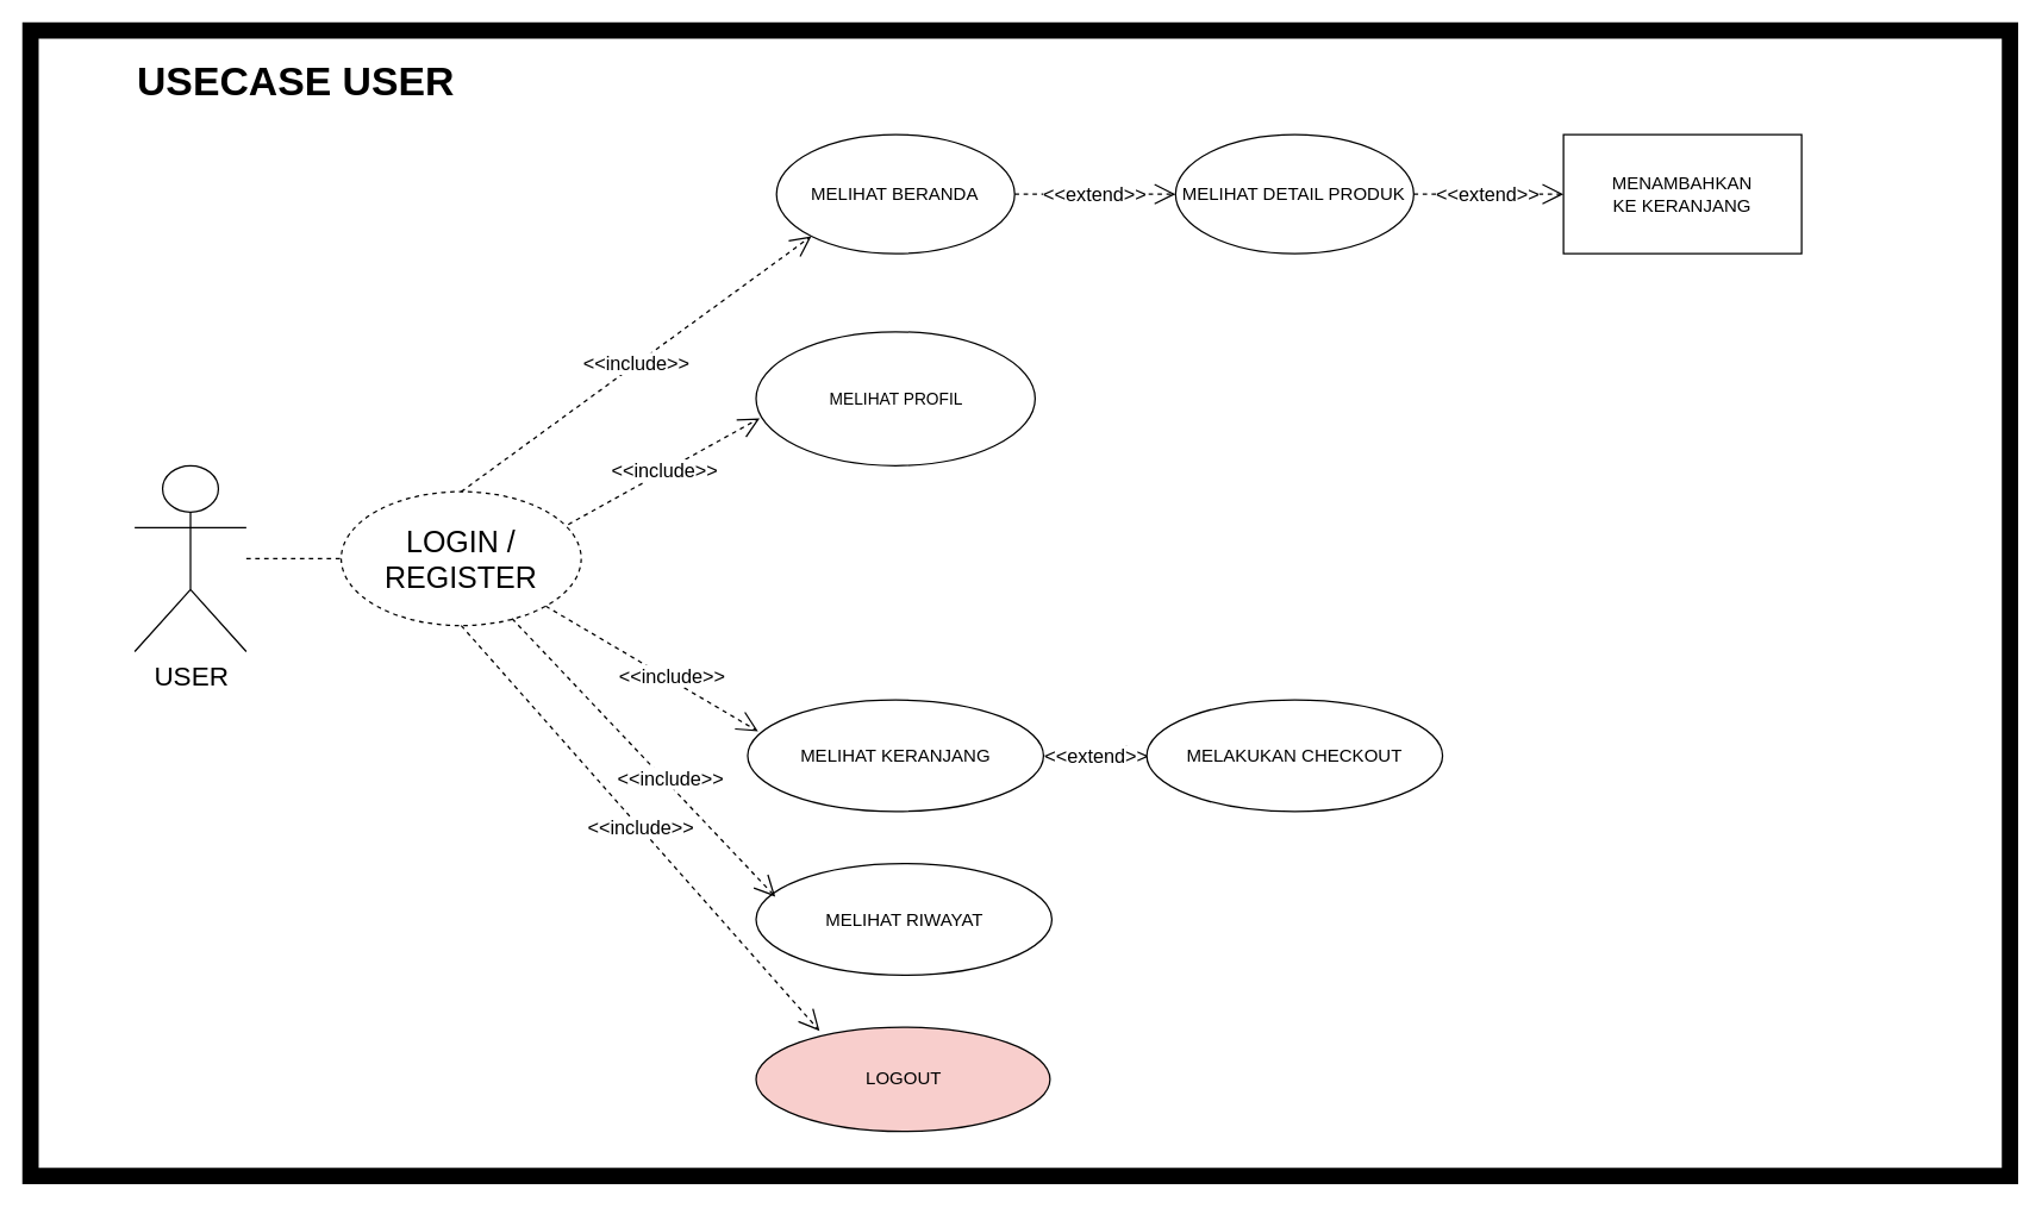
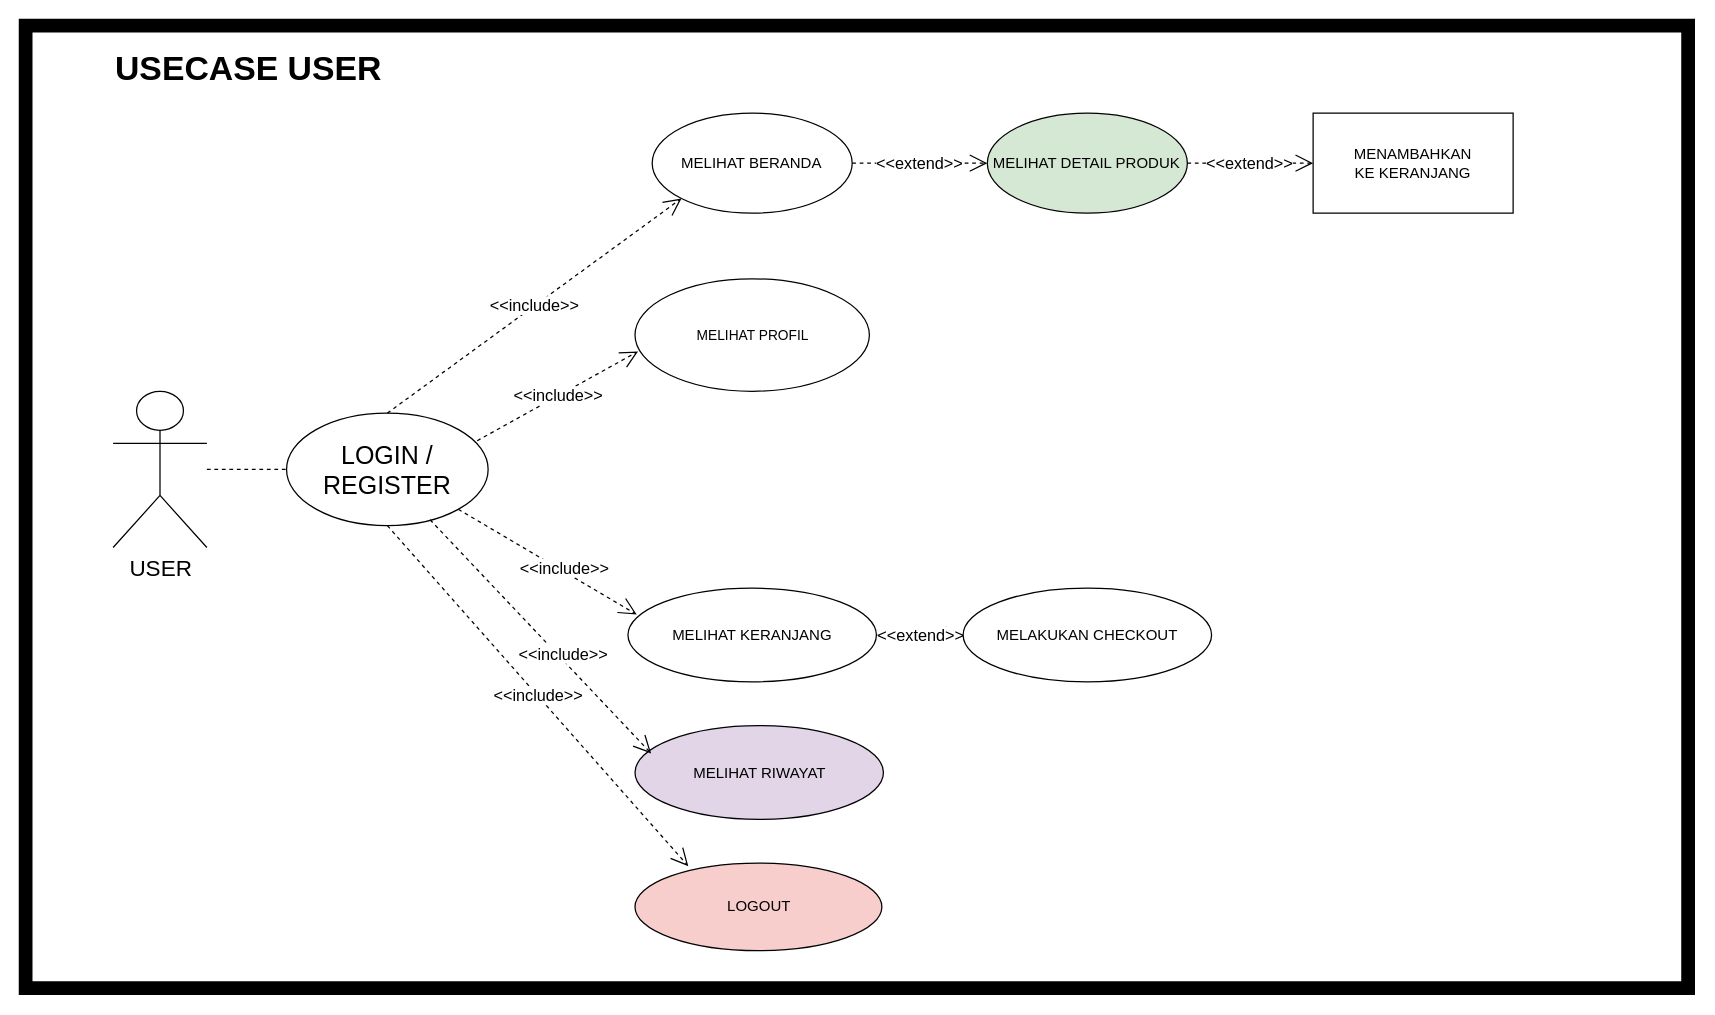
  <mxCell id="0" />
  <mxCell id="1" parent="0" />
  <mxCell id="2" value="" style="rounded=0;whiteSpace=wrap;html=1;strokeWidth=11;movable=1;resizable=1;rotatable=1;deletable=1;editable=1;locked=0;connectable=1;" vertex="1" parent="1"><mxGeometry x="20" y="20" width="1330" height="770" as="geometry" /></mxCell>
  <mxCell id="3" value="MELIHAT BERANDA" style="ellipse;whiteSpace=wrap;html=1;" vertex="1" parent="1"><mxGeometry x="521.25" y="90" width="160" height="80" as="geometry" /></mxCell>
  <mxCell id="4" value="&lt;span style=&quot;font-size: 11px;&quot;&gt;MELIHAT PROFIL&lt;/span&gt;" style="ellipse;whiteSpace=wrap;html=1;" vertex="1" parent="1"><mxGeometry x="507.5" y="222.5" width="187.5" height="90" as="geometry" /></mxCell>
  <mxCell id="5" value="&lt;font style=&quot;font-size: 18px;&quot;&gt;USER&lt;/font&gt;" style="shape=umlActor;verticalLabelPosition=bottom;verticalAlign=top;html=1;outlineConnect=0;" vertex="1" parent="1"><mxGeometry x="90" y="312.5" width="75" height="125" as="geometry" /></mxCell>
- <mxCell id="6" value="&lt;font style=&quot;font-size: 20px;&quot;&gt;LOGIN / REGISTER&lt;/font&gt;" style="ellipse;whiteSpace=wrap;html=1;dashed=1;" vertex="1" parent="1"><mxGeometry x="228.75" y="330" width="161.25" height="90" as="geometry" /></mxCell>
+ <mxCell id="6" value="&lt;font style=&quot;font-size: 20px;&quot;&gt;LOGIN / REGISTER&lt;/font&gt;" style="ellipse;whiteSpace=wrap;html=1;" vertex="1" parent="1"><mxGeometry x="228.75" y="330" width="161.25" height="90" as="geometry" /></mxCell>
  <mxCell id="7" value="&lt;font style=&quot;font-size: 13px;&quot;&gt;&amp;lt;&amp;lt;include&amp;gt;&amp;gt;&lt;/font&gt;" style="endArrow=open;endSize=12;dashed=1;html=1;rounded=0;exitX=0.5;exitY=0;exitDx=0;exitDy=0;entryX=0;entryY=1;entryDx=0;entryDy=0;" edge="1" parent="1" source="6" target="3"><mxGeometry width="160" relative="1" as="geometry"><mxPoint x="960" y="310" as="sourcePoint" /><mxPoint x="1120" y="310" as="targetPoint" /></mxGeometry></mxCell>
  <mxCell id="8" value="LOGOUT" style="ellipse;whiteSpace=wrap;html=1;fillColor=#f8cecc;" vertex="1" parent="1"><mxGeometry x="507.5" y="690" width="197.5" height="70" as="geometry" /></mxCell>
  <mxCell id="9" value="&lt;font style=&quot;font-size: 13px;&quot;&gt;&amp;lt;&amp;lt;include&amp;gt;&amp;gt;&lt;/font&gt;" style="endArrow=open;endSize=12;dashed=1;html=1;rounded=0;exitX=0.5;exitY=1;exitDx=0;exitDy=0;entryX=0.216;entryY=0.035;entryDx=0;entryDy=0;entryPerimeter=0;" edge="1" parent="1" source="6" target="8"><mxGeometry width="160" relative="1" as="geometry"><mxPoint x="810" y="630" as="sourcePoint" /><mxPoint x="987" y="711" as="targetPoint" /></mxGeometry></mxCell>
  <mxCell id="10" value="&lt;font style=&quot;font-size: 13px;&quot;&gt;&amp;lt;&amp;lt;include&amp;gt;&amp;gt;&lt;/font&gt;" style="endArrow=open;endSize=12;dashed=1;html=1;rounded=0;exitX=0.946;exitY=0.245;exitDx=0;exitDy=0;entryX=0.013;entryY=0.646;entryDx=0;entryDy=0;exitPerimeter=0;entryPerimeter=0;" edge="1" parent="1" source="6" target="4"><mxGeometry width="160" relative="1" as="geometry"><mxPoint x="950" y="410" as="sourcePoint" /><mxPoint x="1133" y="290" as="targetPoint" /></mxGeometry></mxCell>
  <mxCell id="11" value="" style="endArrow=none;html=1;rounded=0;entryX=0;entryY=0.5;entryDx=0;entryDy=0;dashed=1;" edge="1" parent="1" source="5" target="6"><mxGeometry width="50" height="50" relative="1" as="geometry"><mxPoint x="340" y="460" as="sourcePoint" /><mxPoint x="240" y="380" as="targetPoint" /></mxGeometry></mxCell>
  <mxCell id="12" value="&lt;font style=&quot;font-size: 27px;&quot;&gt;&lt;b&gt;USECASE USER&lt;/b&gt;&lt;/font&gt;" style="text;html=1;align=left;verticalAlign=middle;whiteSpace=wrap;rounded=0;" vertex="1" parent="1"><mxGeometry x="90" y="40" width="260" height="30" as="geometry" /></mxCell>
  <mxCell id="13" value="MELIHAT KERANJANG" style="ellipse;whiteSpace=wrap;html=1;" vertex="1" parent="1"><mxGeometry x="501.88" y="470" width="198.75" height="75" as="geometry" /></mxCell>
  <mxCell id="14" value="&lt;font style=&quot;font-size: 13px;&quot;&gt;&amp;lt;&amp;lt;include&amp;gt;&amp;gt;&lt;/font&gt;" style="endArrow=open;endSize=12;dashed=1;html=1;rounded=0;exitX=1;exitY=1;exitDx=0;exitDy=0;entryX=0.035;entryY=0.281;entryDx=0;entryDy=0;entryPerimeter=0;" edge="1" parent="1" source="6" target="13"><mxGeometry x="0.172" y="3" width="160" relative="1" as="geometry"><mxPoint x="410" y="482" as="sourcePoint" /><mxPoint x="518" y="480" as="targetPoint" /><mxPoint as="offset" /></mxGeometry></mxCell>
- <mxCell id="15" value="MELIHAT RIWAYAT" style="ellipse;whiteSpace=wrap;html=1;" vertex="1" parent="1"><mxGeometry x="507.5" y="580" width="198.75" height="75" as="geometry" /></mxCell>
+ <mxCell id="15" value="MELIHAT RIWAYAT" style="ellipse;whiteSpace=wrap;html=1;fillColor=#e1d5e7;" vertex="1" parent="1"><mxGeometry x="507.5" y="580" width="198.75" height="75" as="geometry" /></mxCell>
  <mxCell id="16" value="&lt;font style=&quot;font-size: 13px;&quot;&gt;&amp;lt;&amp;lt;include&amp;gt;&amp;gt;&lt;/font&gt;" style="endArrow=open;endSize=12;dashed=1;html=1;rounded=0;exitX=0.712;exitY=0.948;exitDx=0;exitDy=0;entryX=0.065;entryY=0.296;entryDx=0;entryDy=0;exitPerimeter=0;entryPerimeter=0;" edge="1" parent="1" source="6" target="15"><mxGeometry x="0.172" y="3" width="160" relative="1" as="geometry"><mxPoint x="380" y="500" as="sourcePoint" /><mxPoint x="512" y="584" as="targetPoint" /><mxPoint as="offset" /></mxGeometry></mxCell>
  <mxCell id="17" value="&lt;font style=&quot;font-size: 13px;&quot;&gt;&amp;lt;&amp;lt;extend&amp;gt;&amp;gt;&lt;/font&gt;" style="endArrow=open;endSize=12;dashed=1;html=1;rounded=0;exitX=1;exitY=0.5;exitDx=0;exitDy=0;entryX=0;entryY=0.5;entryDx=0;entryDy=0;" edge="1" parent="1" source="3" target="18"><mxGeometry width="160" relative="1" as="geometry"><mxPoint x="770" y="312" as="sourcePoint" /><mxPoint x="810" y="130" as="targetPoint" /></mxGeometry></mxCell>
- <mxCell id="18" value="MELIHAT DETAIL PRODUK" style="ellipse;whiteSpace=wrap;html=1;" vertex="1" parent="1"><mxGeometry x="789.38" y="90" width="160" height="80" as="geometry" /></mxCell>
+ <mxCell id="18" value="MELIHAT DETAIL PRODUK" style="ellipse;whiteSpace=wrap;html=1;fillColor=#d5e8d4;" vertex="1" parent="1"><mxGeometry x="789.38" y="90" width="160" height="80" as="geometry" /></mxCell>
  <mxCell id="19" value="&lt;font style=&quot;font-size: 13px;&quot;&gt;&amp;lt;&amp;lt;extend&amp;gt;&amp;gt;&lt;/font&gt;" style="endArrow=open;endSize=12;dashed=1;html=1;rounded=0;exitX=1;exitY=0.5;exitDx=0;exitDy=0;entryX=0;entryY=0.5;entryDx=0;entryDy=0;" edge="1" parent="1" source="13" target="20"><mxGeometry width="160" relative="1" as="geometry"><mxPoint x="790" y="470" as="sourcePoint" /><mxPoint x="810" y="508" as="targetPoint" /></mxGeometry></mxCell>
  <mxCell id="20" value="MELAKUKAN CHECKOUT" style="ellipse;whiteSpace=wrap;html=1;" vertex="1" parent="1"><mxGeometry x="770" y="470" width="198.75" height="75" as="geometry" /></mxCell>
  <mxCell id="21" value="&lt;font style=&quot;font-size: 13px;&quot;&gt;&amp;lt;&amp;lt;extend&amp;gt;&amp;gt;&lt;/font&gt;" style="endArrow=open;endSize=12;dashed=1;html=1;rounded=0;exitX=1;exitY=0.5;exitDx=0;exitDy=0;entryX=0;entryY=0.5;entryDx=0;entryDy=0;" edge="1" parent="1" source="18" target="22"><mxGeometry width="160" relative="1" as="geometry"><mxPoint x="1010" y="250" as="sourcePoint" /><mxPoint x="1050" y="130" as="targetPoint" /></mxGeometry></mxCell>
  <mxCell id="22" value="MENAMBAHKAN&lt;div&gt;KE KERANJANG&lt;/div&gt;" style="whiteSpace=wrap;html=1;rounded=0;" vertex="1" parent="1"><mxGeometry x="1050" y="90" width="160" height="80" as="geometry" /></mxCell>
